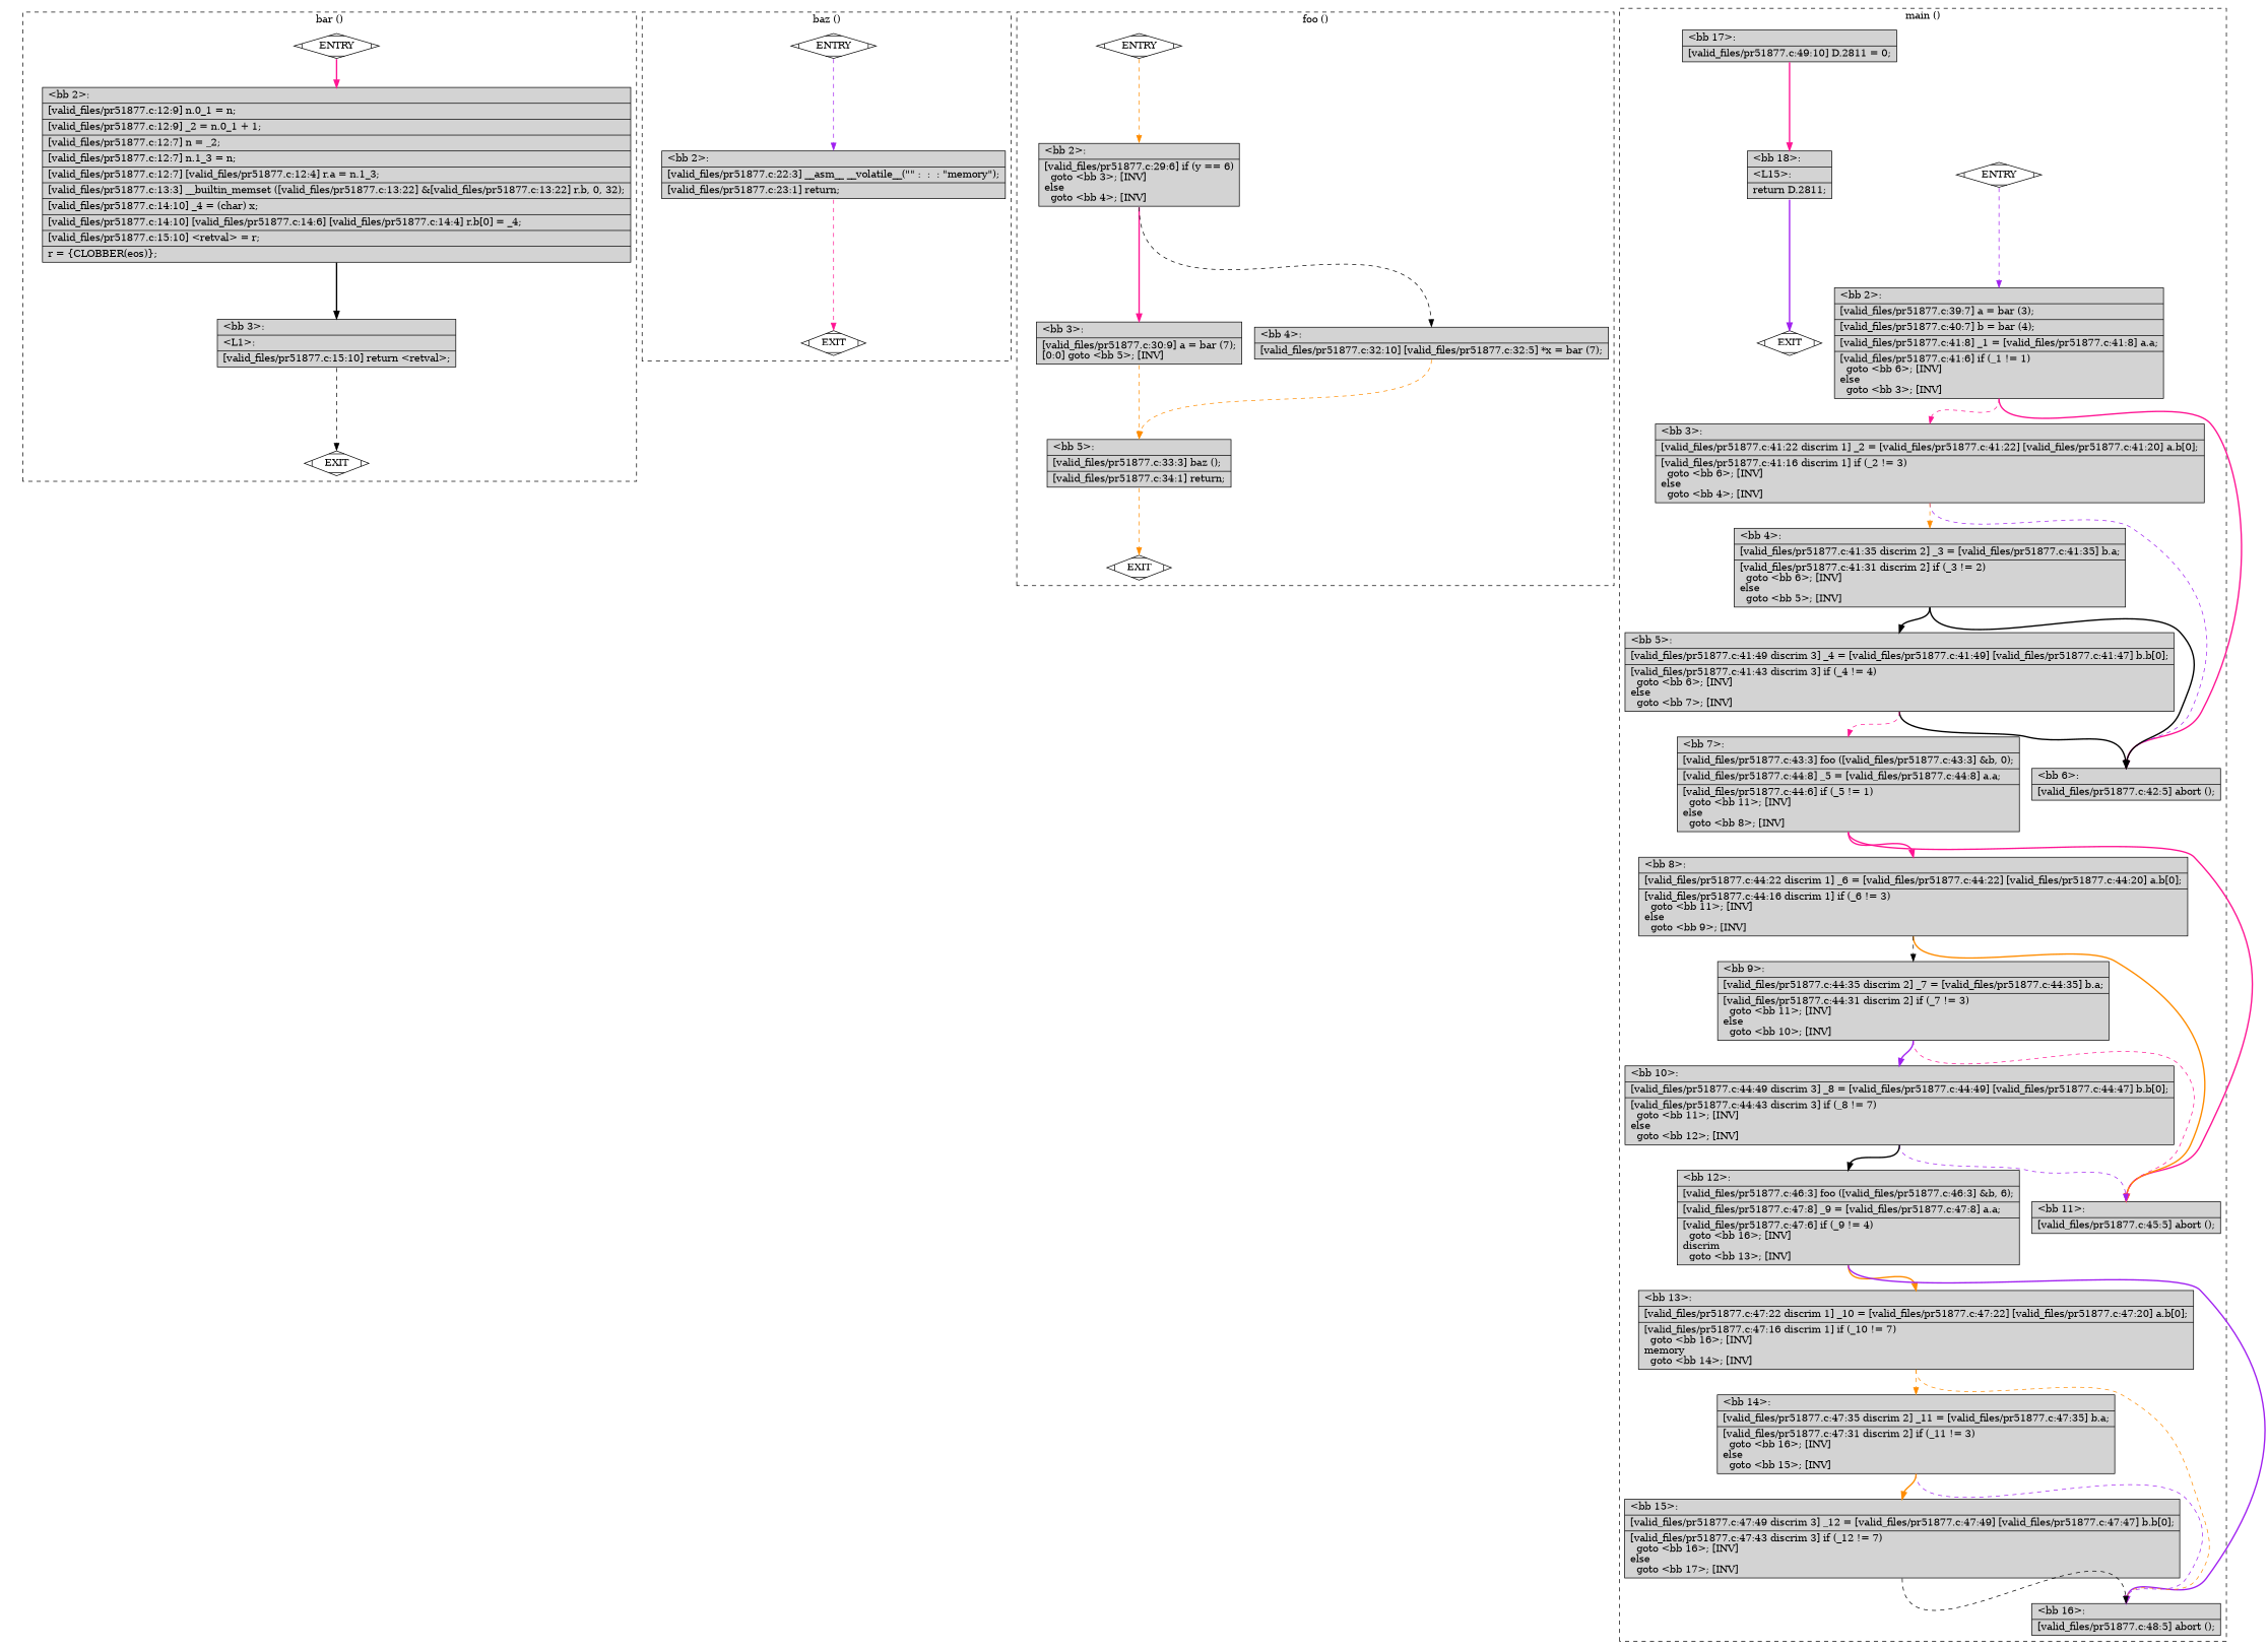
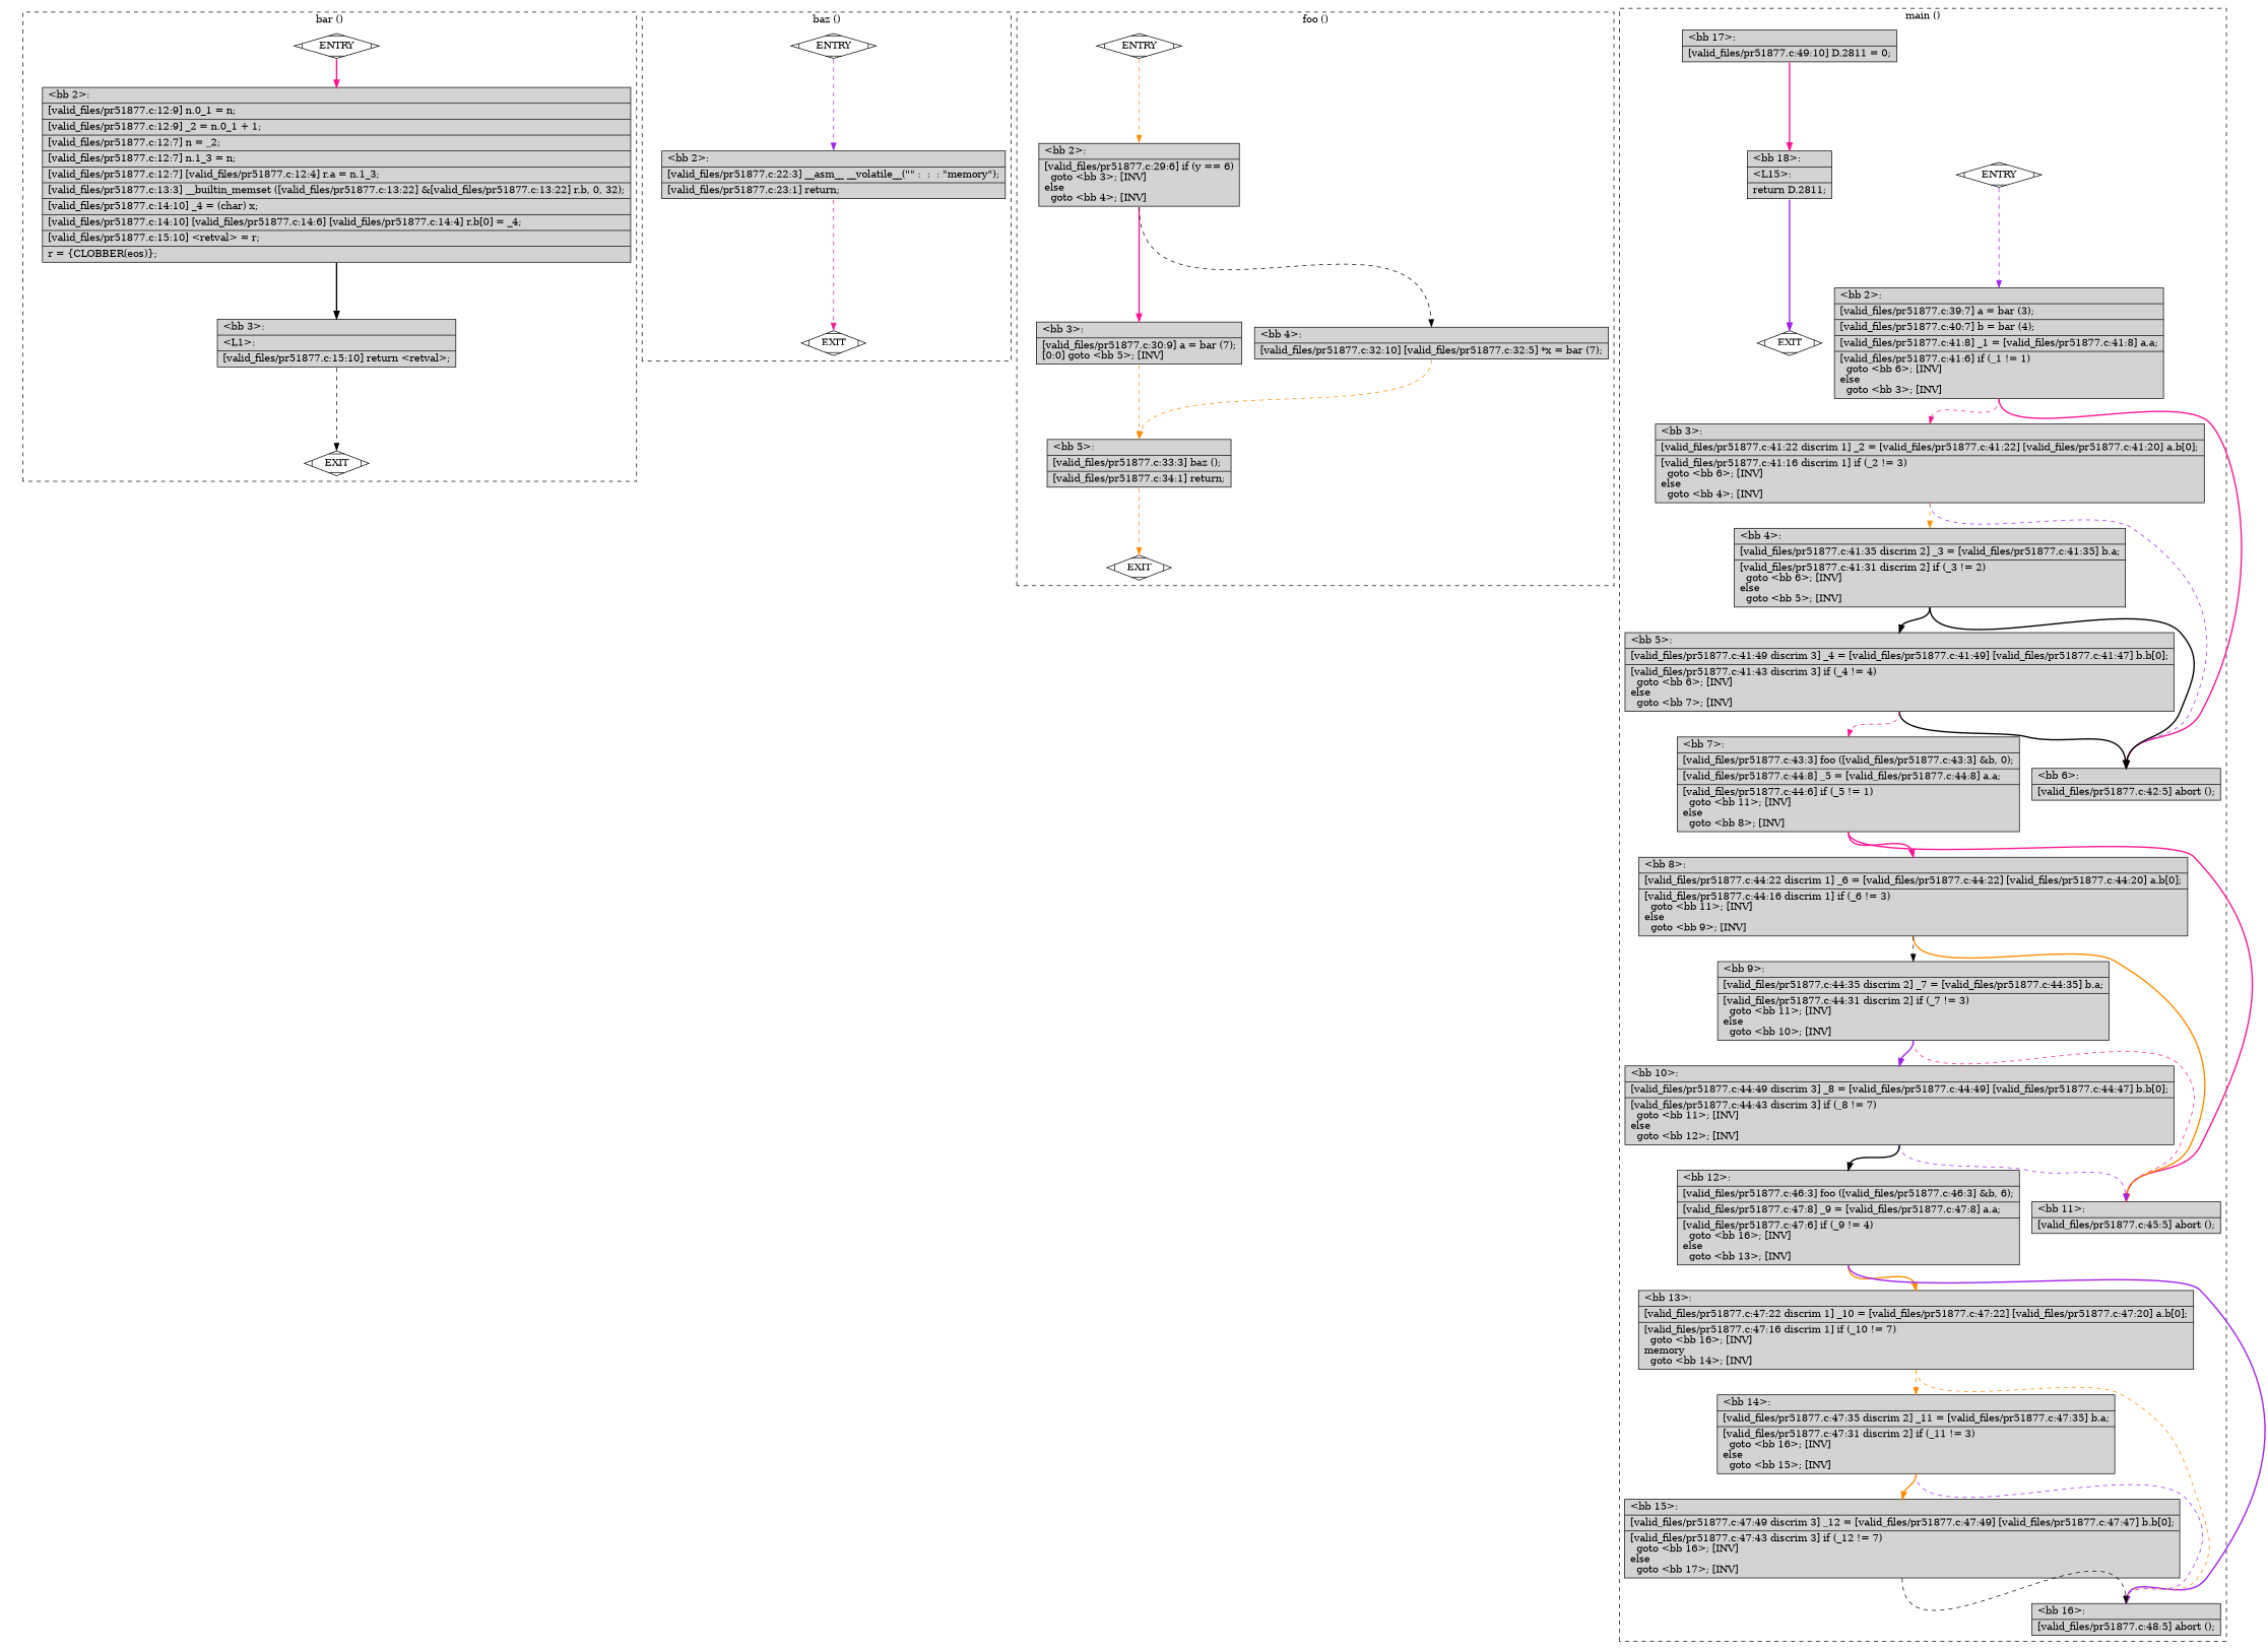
  digraph {
    node [fillcolor=lightgrey shape=record style=filled]
    edge [constraint=true headport=n style=dashed tailport=s color=deeppink weight=10]
    n1 [fillcolor=white label=ENTRY shape=Mdiamond]
    n2 [fillcolor=white label=EXIT shape=Mdiamond]
    n3 [label="{\<bb\ 2\>:\l|[valid_files/pr51877.c:12:9]\ n.0_1\ =\ n;\l|[valid_files/pr51877.c:12:9]\ _2\ =\ n.0_1\ +\ 1;\l|[valid_files/pr51877.c:12:7]\ n\ =\ _2;\l|[valid_files/pr51877.c:12:7]\ n.1_3\ =\ n;\l|[valid_files/pr51877.c:12:7]\ [valid_files/pr51877.c:12:4]\ r.a\ =\ n.1_3;\l|[valid_files/pr51877.c:13:3]\ __builtin_memset\ ([valid_files/pr51877.c:13:22]\ &[valid_files/pr51877.c:13:22]\ r.b,\ 0,\ 32);\l|[valid_files/pr51877.c:14:10]\ _4\ =\ (char)\ x;\l|[valid_files/pr51877.c:14:10]\ [valid_files/pr51877.c:14:6]\ [valid_files/pr51877.c:14:4]\ r.b[0]\ =\ _4;\l|[valid_files/pr51877.c:15:10]\ \<retval\>\ =\ r;\l|r\ =\ \{CLOBBER(eos)\};\l}"]
    n4 [label="{\<bb\ 3\>:\l|\<L1\>:\l|[valid_files/pr51877.c:15:10]\ return\ \<retval\>;\l}"]
    n5 [fillcolor=white label=ENTRY shape=Mdiamond]
    n6 [fillcolor=white label=EXIT shape=Mdiamond]
    n7 [label="{\<bb\ 2\>:\l|[valid_files/pr51877.c:22:3]\ __asm__\ __volatile__(\"\"\ :\ \ :\ \ :\ \"memory\");\l|[valid_files/pr51877.c:23:1]\ return;\l}"]
    n8 [fillcolor=white label=ENTRY shape=Mdiamond]
    n9 [fillcolor=white label=EXIT shape=Mdiamond]
    n10 [label="{\<bb\ 2\>:\l|[valid_files/pr51877.c:29:6]\ if\ (y\ ==\ 6)\l\ \ goto\ \<bb\ 3\>;\ [INV]\lelse\l\ \ goto\ \<bb\ 4\>;\ [INV]\l}"]
    n11 [label="{\<bb\ 3\>:\l|[valid_files/pr51877.c:30:9]\ a\ =\ bar\ (7);\l[0:0]\ goto\ \<bb\ 5\>;\ [INV]\l}"]
    n12 [label="{\<bb\ 4\>:\l|[valid_files/pr51877.c:32:10]\ [valid_files/pr51877.c:32:5]\ *x\ =\ bar\ (7);\l}"]
    n13 [label="{\<bb\ 5\>:\l|[valid_files/pr51877.c:33:3]\ baz\ ();\l|[valid_files/pr51877.c:34:1]\ return;\l}"]
    n14 [fillcolor=white label=ENTRY shape=Mdiamond]
    n15 [fillcolor=white label=EXIT shape=Mdiamond]
    n16 [label="{\<bb\ 2\>:\l|[valid_files/pr51877.c:39:7]\ a\ =\ bar\ (3);\l|[valid_files/pr51877.c:40:7]\ b\ =\ bar\ (4);\l|[valid_files/pr51877.c:41:8]\ _1\ =\ [valid_files/pr51877.c:41:8]\ a.a;\l|[valid_files/pr51877.c:41:6]\ if\ (_1\ !=\ 1)\l\ \ goto\ \<bb\ 6\>;\ [INV]\lelse\l\ \ goto\ \<bb\ 3\>;\ [INV]\l}"]
    n17 [label="{\<bb\ 3\>:\l|[valid_files/pr51877.c:41:22\ discrim\ 1]\ _2\ =\ [valid_files/pr51877.c:41:22]\ [valid_files/pr51877.c:41:20]\ a.b[0];\l|[valid_files/pr51877.c:41:16\ discrim\ 1]\ if\ (_2\ !=\ 3)\l\ \ goto\ \<bb\ 6\>;\ [INV]\lelse\l\ \ goto\ \<bb\ 4\>;\ [INV]\l}"]
    n18 [label="{\<bb\ 6\>:\l|[valid_files/pr51877.c:42:5]\ abort\ ();\l}"]
    n19 [label="{\<bb\ 4\>:\l|[valid_files/pr51877.c:41:35\ discrim\ 2]\ _3\ =\ [valid_files/pr51877.c:41:35]\ b.a;\l|[valid_files/pr51877.c:41:31\ discrim\ 2]\ if\ (_3\ !=\ 2)\l\ \ goto\ \<bb\ 6\>;\ [INV]\lelse\l\ \ goto\ \<bb\ 5\>;\ [INV]\l}"]
    n20 [label="{\<bb\ 5\>:\l|[valid_files/pr51877.c:41:49\ discrim\ 3]\ _4\ =\ [valid_files/pr51877.c:41:49]\ [valid_files/pr51877.c:41:47]\ b.b[0];\l|[valid_files/pr51877.c:41:43\ discrim\ 3]\ if\ (_4\ !=\ 4)\l\ \ goto\ \<bb\ 6\>;\ [INV]\lelse\l\ \ goto\ \<bb\ 7\>;\ [INV]\l}"]
    n21 [label="{\<bb\ 7\>:\l|[valid_files/pr51877.c:43:3]\ foo\ ([valid_files/pr51877.c:43:3]\ &b,\ 0);\l|[valid_files/pr51877.c:44:8]\ _5\ =\ [valid_files/pr51877.c:44:8]\ a.a;\l|[valid_files/pr51877.c:44:6]\ if\ (_5\ !=\ 1)\l\ \ goto\ \<bb\ 11\>;\ [INV]\lelse\l\ \ goto\ \<bb\ 8\>;\ [INV]\l}"]
    n22 [label="{\<bb\ 8\>:\l|[valid_files/pr51877.c:44:22\ discrim\ 1]\ _6\ =\ [valid_files/pr51877.c:44:22]\ [valid_files/pr51877.c:44:20]\ a.b[0];\l|[valid_files/pr51877.c:44:16\ discrim\ 1]\ if\ (_6\ !=\ 3)\l\ \ goto\ \<bb\ 11\>;\ [INV]\lelse\l\ \ goto\ \<bb\ 9\>;\ [INV]\l}"]
    n23 [label="{\<bb\ 11\>:\l|[valid_files/pr51877.c:45:5]\ abort\ ();\l}"]
    n24 [label="{\<bb\ 9\>:\l|[valid_files/pr51877.c:44:35\ discrim\ 2]\ _7\ =\ [valid_files/pr51877.c:44:35]\ b.a;\l|[valid_files/pr51877.c:44:31\ discrim\ 2]\ if\ (_7\ !=\ 3)\l\ \ goto\ \<bb\ 11\>;\ [INV]\lelse\l\ \ goto\ \<bb\ 10\>;\ [INV]\l}"]
    n25 [label="{\<bb\ 10\>:\l|[valid_files/pr51877.c:44:49\ discrim\ 3]\ _8\ =\ [valid_files/pr51877.c:44:49]\ [valid_files/pr51877.c:44:47]\ b.b[0];\l|[valid_files/pr51877.c:44:43\ discrim\ 3]\ if\ (_8\ !=\ 7)\l\ \ goto\ \<bb\ 11\>;\ [INV]\lelse\l\ \ goto\ \<bb\ 12\>;\ [INV]\l}"]
-   n26 [label="{\<bb\ 12\>:\l|[valid_files/pr51877.c:46:3]\ foo\ ([valid_files/pr51877.c:46:3]\ &b,\ 6);\l|[valid_files/pr51877.c:47:8]\ _9\ =\ [valid_files/pr51877.c:47:8]\ a.a;\l|[valid_files/pr51877.c:47:6]\ if\ (_9\ !=\ 4)\l\ \ goto\ \<bb\ 16\>;\ [INV]\ldiscrim\l\ \ goto\ \<bb\ 13\>;\ [INV]\l}"]
+   n26 [label="{\<bb\ 12\>:\l|[valid_files/pr51877.c:46:3]\ foo\ ([valid_files/pr51877.c:46:3]\ &b,\ 6);\l|[valid_files/pr51877.c:47:8]\ _9\ =\ [valid_files/pr51877.c:47:8]\ a.a;\l|[valid_files/pr51877.c:47:6]\ if\ (_9\ !=\ 4)\l\ \ goto\ \<bb\ 16\>;\ [INV]\lelse\l\ \ goto\ \<bb\ 13\>;\ [INV]\l}"]
    n27 [label="{\<bb\ 13\>:\l|[valid_files/pr51877.c:47:22\ discrim\ 1]\ _10\ =\ [valid_files/pr51877.c:47:22]\ [valid_files/pr51877.c:47:20]\ a.b[0];\l|[valid_files/pr51877.c:47:16\ discrim\ 1]\ if\ (_10\ !=\ 7)\l\ \ goto\ \<bb\ 16\>;\ [INV]\lmemory\l\ \ goto\ \<bb\ 14\>;\ [INV]\l}"]
    n28 [label="{\<bb\ 16\>:\l|[valid_files/pr51877.c:48:5]\ abort\ ();\l}"]
    n29 [label="{\<bb\ 14\>:\l|[valid_files/pr51877.c:47:35\ discrim\ 2]\ _11\ =\ [valid_files/pr51877.c:47:35]\ b.a;\l|[valid_files/pr51877.c:47:31\ discrim\ 2]\ if\ (_11\ !=\ 3)\l\ \ goto\ \<bb\ 16\>;\ [INV]\lelse\l\ \ goto\ \<bb\ 15\>;\ [INV]\l}"]
    n30 [label="{\<bb\ 15\>:\l|[valid_files/pr51877.c:47:49\ discrim\ 3]\ _12\ =\ [valid_files/pr51877.c:47:49]\ [valid_files/pr51877.c:47:47]\ b.b[0];\l|[valid_files/pr51877.c:47:43\ discrim\ 3]\ if\ (_12\ !=\ 7)\l\ \ goto\ \<bb\ 16\>;\ [INV]\lelse\l\ \ goto\ \<bb\ 17\>;\ [INV]\l}"]
    n31 [label="{\<bb\ 17\>:\l|[valid_files/pr51877.c:49:10]\ D.2811\ =\ 0;\l}"]
    n32 [label="{\<bb\ 18\>:\l|\<L15\>:\l|return\ D.2811;\l}"]
    subgraph cluster_1 {
      color=black
      label="bar ()"
      style=dashed
      n1
      n2
      n3
      n4
    }
    subgraph cluster_2 {
      color=black
      label="baz ()"
      style=dashed
      n5
      n6
      n7
    }
    subgraph cluster_3 {
      color=black
      label="foo ()"
      style=dashed
      n8
      n9
      n10
      n11
      n12
      n13
    }
    subgraph cluster_4 {
      color=black
      label="main ()"
      style=dashed
      n14
      n15
      n16
      n17
      n18
      n19
      n20
      n21
      n22
      n23
      n24
      n25
      n26
      n27
      n28
      n29
      n30
      n31
      n32
    }
    n1 -> n2 [style=invis color="" weight=""]
    n1 -> n3 [style=bold weight=100]
    n3 -> n4 [color=black style=bold weight=100]
    n4 -> n2 [color=black]
    n5 -> n6 [style=invis color="" weight=""]
    n5 -> n7 [color=purple weight=100]
    n7 -> n6
    n8 -> n9 [style=invis color="" weight=""]
    n8 -> n10 [color=darkorange weight=100]
    n10 -> n11 [style=bold]
    n10 -> n12 [color=black]
    n11 -> n13 [color=darkorange weight=100]
    n12 -> n13 [color=darkorange weight=100]
    n13 -> n9 [color=darkorange]
    n14 -> n15 [style=invis color="" weight=""]
    n14 -> n16 [color=purple weight=100]
    n16 -> n17
    n16 -> n18 [style=bold]
    n17 -> n18 [color=purple]
    n17 -> n19 [color=darkorange]
    n19 -> n18 [color=black style=bold]
    n19 -> n20 [color=black style=bold]
    n20 -> n18 [color=black style=bold]
    n20 -> n21
    n21 -> n22 [style=bold]
    n21 -> n23 [style=bold]
    n22 -> n23 [color=darkorange style=bold]
    n22 -> n24 [color=black]
    n24 -> n23
    n24 -> n25 [color=purple style=bold]
    n25 -> n23 [color=purple]
    n25 -> n26 [color=black style=bold]
    n26 -> n27 [color=darkorange style=bold]
    n26 -> n28 [color=purple style=bold]
    n27 -> n28 [color=darkorange]
    n27 -> n29 [color=darkorange]
    n29 -> n28 [color=purple]
    n29 -> n30 [color=darkorange style=bold]
    n30 -> n28 [color=black]
    n31 -> n32 [style=bold weight=100]
    n32 -> n15 [color=purple style=bold]
  }
